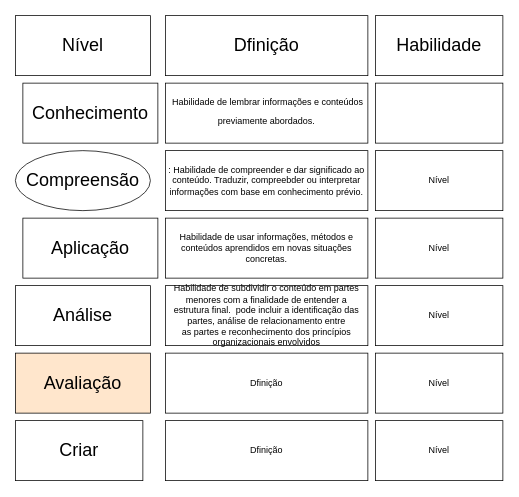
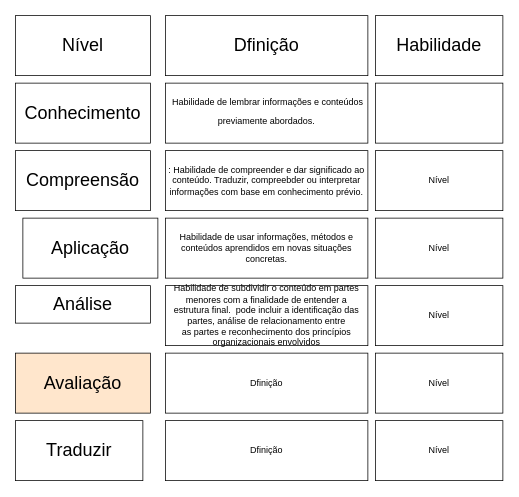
  <mxCell id="0" />
  <mxCell id="1" parent="0" />
- <mxCell id="2" value="&lt;font style=&quot;vertical-align: inherit;&quot;&gt;&lt;font style=&quot;vertical-align: inherit;&quot;&gt;&lt;font style=&quot;vertical-align: inherit;&quot;&gt;&lt;font style=&quot;vertical-align: inherit; font-size: 24px;&quot;&gt;Conhecimento&lt;/font&gt;&lt;/font&gt;&lt;/font&gt;&lt;/font&gt;" style="rounded=0;whiteSpace=wrap;html=1;" vertex="1" parent="1"><mxGeometry x="30" y="110" width="180" height="80" as="geometry" /></mxCell>
+ <mxCell id="2" value="&lt;font style=&quot;vertical-align: inherit;&quot;&gt;&lt;font style=&quot;vertical-align: inherit;&quot;&gt;&lt;font style=&quot;vertical-align: inherit;&quot;&gt;&lt;font style=&quot;vertical-align: inherit; font-size: 24px;&quot;&gt;Conhecimento&lt;/font&gt;&lt;/font&gt;&lt;/font&gt;&lt;/font&gt;" style="rounded=0;whiteSpace=wrap;html=1;" vertex="1" parent="1"><mxGeometry x="20" y="110" width="180" height="80" as="geometry" /></mxCell>
  <mxCell id="3" value="&lt;div&gt;&amp;nbsp;Habilidade de lembrar informações e conteúdos previamente abordados.&lt;span style=&quot;font-size: 24px;&quot;&gt;&lt;/span&gt;&lt;/div&gt;" style="rounded=0;whiteSpace=wrap;html=1;" vertex="1" parent="1"><mxGeometry x="220" y="110" width="270" height="80" as="geometry" /></mxCell>
  <mxCell id="4" value="" style="rounded=0;whiteSpace=wrap;html=1;" vertex="1" parent="1"><mxGeometry x="500" y="110" width="170" height="80" as="geometry" /></mxCell>
- <mxCell id="5" value="&lt;font style=&quot;vertical-align: inherit;&quot;&gt;&lt;font style=&quot;vertical-align: inherit;&quot;&gt;&lt;font style=&quot;vertical-align: inherit;&quot;&gt;&lt;font style=&quot;vertical-align: inherit; font-size: 24px;&quot;&gt;Compreensão&lt;/font&gt;&lt;/font&gt;&lt;/font&gt;&lt;/font&gt;" style="ellipse;whiteSpace=wrap;html=1;" vertex="1" parent="1"><mxGeometry x="20" y="200" width="180" height="80" as="geometry" /></mxCell>
+ <mxCell id="5" value="&lt;font style=&quot;vertical-align: inherit;&quot;&gt;&lt;font style=&quot;vertical-align: inherit;&quot;&gt;&lt;font style=&quot;vertical-align: inherit;&quot;&gt;&lt;font style=&quot;vertical-align: inherit; font-size: 24px;&quot;&gt;Compreensão&lt;/font&gt;&lt;/font&gt;&lt;/font&gt;&lt;/font&gt;" style="rounded=0;whiteSpace=wrap;html=1;" vertex="1" parent="1"><mxGeometry x="20" y="200" width="180" height="80" as="geometry" /></mxCell>
  <mxCell id="6" value="&lt;font style=&quot;vertical-align: inherit;&quot;&gt;&lt;font style=&quot;vertical-align: inherit;&quot;&gt;&lt;font style=&quot;vertical-align: inherit;&quot;&gt;&lt;font style=&quot;vertical-align: inherit; font-size: 24px;&quot;&gt;Aplicação&lt;/font&gt;&lt;/font&gt;&lt;/font&gt;&lt;/font&gt;" style="rounded=0;whiteSpace=wrap;html=1;" vertex="1" parent="1"><mxGeometry x="30" y="290" width="180" height="80" as="geometry" /></mxCell>
- <mxCell id="7" value="&lt;font style=&quot;vertical-align: inherit;&quot;&gt;&lt;font style=&quot;vertical-align: inherit;&quot;&gt;&lt;font style=&quot;vertical-align: inherit;&quot;&gt;&lt;font style=&quot;vertical-align: inherit;&quot;&gt;&lt;font style=&quot;vertical-align: inherit;&quot;&gt;&lt;font style=&quot;vertical-align: inherit; font-size: 24px;&quot;&gt;Análise&lt;/font&gt;&lt;/font&gt;&lt;/font&gt;&lt;/font&gt;&lt;/font&gt;&lt;/font&gt;" style="rounded=0;whiteSpace=wrap;html=1;" vertex="1" parent="1"><mxGeometry x="20" y="380" width="180" height="80" as="geometry" /></mxCell>
+ <mxCell id="7" value="&lt;font style=&quot;vertical-align: inherit;&quot;&gt;&lt;font style=&quot;vertical-align: inherit;&quot;&gt;&lt;font style=&quot;vertical-align: inherit;&quot;&gt;&lt;font style=&quot;vertical-align: inherit;&quot;&gt;&lt;font style=&quot;vertical-align: inherit;&quot;&gt;&lt;font style=&quot;vertical-align: inherit; font-size: 24px;&quot;&gt;Análise&lt;/font&gt;&lt;/font&gt;&lt;/font&gt;&lt;/font&gt;&lt;/font&gt;&lt;/font&gt;" style="rounded=0;whiteSpace=wrap;html=1;" vertex="1" parent="1"><mxGeometry x="20" y="380" width="180" height="50" as="geometry" /></mxCell>
  <mxCell id="8" value="&lt;font style=&quot;vertical-align: inherit;&quot;&gt;&lt;font style=&quot;vertical-align: inherit;&quot;&gt;&lt;font style=&quot;vertical-align: inherit;&quot;&gt;&lt;font style=&quot;vertical-align: inherit; font-size: 24px;&quot;&gt;Avaliação&lt;/font&gt;&lt;/font&gt;&lt;/font&gt;&lt;/font&gt;" style="rounded=0;whiteSpace=wrap;html=1;fillColor=#ffe6cc;" vertex="1" parent="1"><mxGeometry x="20" y="470" width="180" height="80" as="geometry" /></mxCell>
- <mxCell id="9" value="&lt;font style=&quot;vertical-align: inherit;&quot;&gt;&lt;font style=&quot;vertical-align: inherit;&quot;&gt;&lt;font style=&quot;vertical-align: inherit;&quot;&gt;&lt;font style=&quot;vertical-align: inherit; font-size: 24px;&quot;&gt;Criar&lt;/font&gt;&lt;/font&gt;&lt;/font&gt;&lt;/font&gt;" style="rounded=0;whiteSpace=wrap;html=1;" vertex="1" parent="1"><mxGeometry x="20" y="560" width="170" height="80" as="geometry" /></mxCell>
+ <mxCell id="9" value="&lt;font style=&quot;vertical-align: inherit;&quot;&gt;&lt;font style=&quot;vertical-align: inherit;&quot;&gt;&lt;font style=&quot;vertical-align: inherit;&quot;&gt;&lt;font style=&quot;vertical-align: inherit; font-size: 24px;&quot;&gt;Traduzir&lt;/font&gt;&lt;/font&gt;&lt;/font&gt;&lt;/font&gt;" style="rounded=0;whiteSpace=wrap;html=1;" vertex="1" parent="1"><mxGeometry x="20" y="560" width="170" height="80" as="geometry" /></mxCell>
  <mxCell id="10" value="&lt;font style=&quot;vertical-align: inherit;&quot;&gt;&lt;font style=&quot;vertical-align: inherit;&quot;&gt;Nível&lt;/font&gt;&lt;/font&gt;" style="rounded=0;whiteSpace=wrap;html=1;" vertex="1" parent="1"><mxGeometry x="500" y="200" width="170" height="80" as="geometry" /></mxCell>
  <mxCell id="11" value="&lt;font style=&quot;vertical-align: inherit;&quot;&gt;&lt;font style=&quot;vertical-align: inherit;&quot;&gt;Nível&lt;/font&gt;&lt;/font&gt;" style="rounded=0;whiteSpace=wrap;html=1;" vertex="1" parent="1"><mxGeometry x="500" y="290" width="170" height="80" as="geometry" /></mxCell>
  <mxCell id="12" value="&lt;font style=&quot;vertical-align: inherit;&quot;&gt;&lt;font style=&quot;vertical-align: inherit;&quot;&gt;Nível&lt;/font&gt;&lt;/font&gt;" style="rounded=0;whiteSpace=wrap;html=1;" vertex="1" parent="1"><mxGeometry x="500" y="380" width="170" height="80" as="geometry" /></mxCell>
  <mxCell id="13" value="&lt;font style=&quot;vertical-align: inherit;&quot;&gt;&lt;font style=&quot;vertical-align: inherit;&quot;&gt;Nível&lt;/font&gt;&lt;/font&gt;" style="rounded=0;whiteSpace=wrap;html=1;" vertex="1" parent="1"><mxGeometry x="500" y="470" width="170" height="80" as="geometry" /></mxCell>
  <mxCell id="14" value="&lt;font style=&quot;vertical-align: inherit;&quot;&gt;&lt;font style=&quot;vertical-align: inherit;&quot;&gt;Nível&lt;/font&gt;&lt;/font&gt;" style="rounded=0;whiteSpace=wrap;html=1;" vertex="1" parent="1"><mxGeometry x="500" y="560" width="170" height="80" as="geometry" /></mxCell>
  <mxCell id="15" value="&lt;font style=&quot;vertical-align: inherit;&quot;&gt;&lt;font style=&quot;vertical-align: inherit;&quot;&gt;: Habilidade de compreender e dar significado ao conteúdo. Traduzir, compreebder ou interpretar informações com base em conhecimento prévio.&lt;/font&gt;&lt;/font&gt;" style="rounded=0;whiteSpace=wrap;html=1;" vertex="1" parent="1"><mxGeometry x="220" y="200" width="270" height="80" as="geometry" /></mxCell>
  <mxCell id="16" value="&lt;font style=&quot;vertical-align: inherit;&quot;&gt;&lt;font style=&quot;vertical-align: inherit;&quot;&gt;Habilidade de usar informações, métodos e conteúdos aprendidos em novas situações&lt;br/&gt;concretas.&lt;/font&gt;&lt;/font&gt;" style="rounded=0;whiteSpace=wrap;html=1;" vertex="1" parent="1"><mxGeometry x="220" y="290" width="270" height="80" as="geometry" /></mxCell>
  <mxCell id="17" value="&lt;font style=&quot;vertical-align: inherit;&quot;&gt;&lt;font style=&quot;vertical-align: inherit;&quot;&gt;Habilidade de subdividir o conteúdo em partes menores com a finalidade de entender a&lt;br/&gt;estrutura final.&amp;nbsp; pode incluir a identificação das partes, análise de relacionamento entre&lt;br/&gt;as partes e reconhecimento dos princípios organizacionais envolvidos&lt;/font&gt;&lt;/font&gt;" style="rounded=0;whiteSpace=wrap;html=1;" vertex="1" parent="1"><mxGeometry x="220" y="380" width="270" height="80" as="geometry" /></mxCell>
  <mxCell id="18" value="&lt;font style=&quot;vertical-align: inherit;&quot;&gt;&lt;font style=&quot;vertical-align: inherit;&quot;&gt;Dfinição&lt;/font&gt;&lt;/font&gt;" style="rounded=0;whiteSpace=wrap;html=1;" vertex="1" parent="1"><mxGeometry x="220" y="470" width="270" height="80" as="geometry" /></mxCell>
  <mxCell id="19" value="&lt;font style=&quot;vertical-align: inherit;&quot;&gt;&lt;font style=&quot;vertical-align: inherit;&quot;&gt;Dfinição&lt;/font&gt;&lt;/font&gt;" style="rounded=0;whiteSpace=wrap;html=1;" vertex="1" parent="1"><mxGeometry x="220" y="560" width="270" height="80" as="geometry" /></mxCell>
  <mxCell id="20" value="&lt;font style=&quot;vertical-align: inherit;&quot;&gt;&lt;font style=&quot;vertical-align: inherit;&quot;&gt;&lt;font style=&quot;vertical-align: inherit;&quot;&gt;&lt;font style=&quot;vertical-align: inherit; font-size: 24px;&quot;&gt;Nível&lt;/font&gt;&lt;/font&gt;&lt;/font&gt;&lt;/font&gt;" style="rounded=0;whiteSpace=wrap;html=1;" vertex="1" parent="1"><mxGeometry x="20" y="20" width="180" height="80" as="geometry" /></mxCell>
  <mxCell id="21" value="&lt;font style=&quot;vertical-align: inherit;&quot;&gt;&lt;font style=&quot;vertical-align: inherit; font-size: 24px;&quot;&gt;Dfinição&lt;/font&gt;&lt;/font&gt;" style="rounded=0;whiteSpace=wrap;html=1;" vertex="1" parent="1"><mxGeometry x="220" y="20" width="270" height="80" as="geometry" /></mxCell>
  <mxCell id="22" value="&lt;font style=&quot;vertical-align: inherit;&quot;&gt;&lt;font style=&quot;vertical-align: inherit; font-size: 24px;&quot;&gt;Habilidade&lt;/font&gt;&lt;/font&gt;" style="rounded=0;whiteSpace=wrap;html=1;" vertex="1" parent="1"><mxGeometry x="500" y="20" width="170" height="80" as="geometry" /></mxCell>
